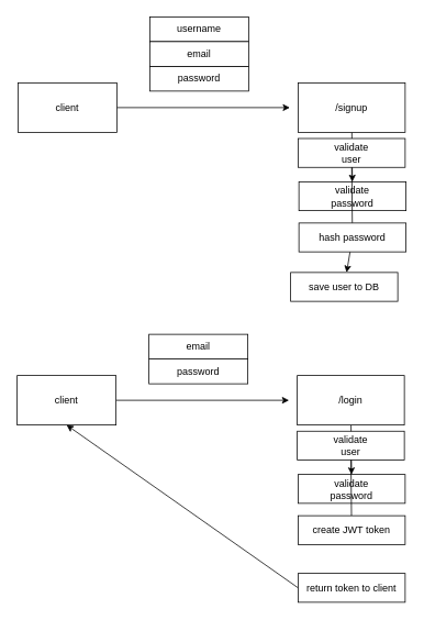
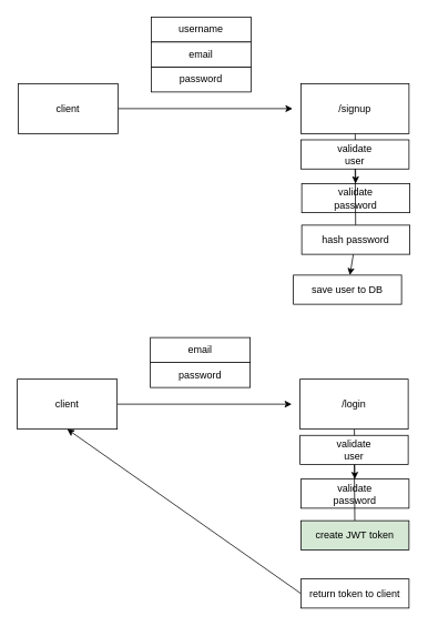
  <mxCell id="0" />
  <mxCell id="1" parent="0" />
  <mxCell id="2" style="edgeStyle=none;html=1;exitX=1;exitY=0.5;exitDx=0;exitDy=0;" edge="1" parent="1" source="3"><mxGeometry relative="1" as="geometry"><mxPoint x="351" y="130" as="targetPoint" /></mxGeometry></mxCell>
  <mxCell id="3" value="client" style="rounded=0;whiteSpace=wrap;html=1;" vertex="1" parent="1"><mxGeometry x="21" y="100" width="120" height="60" as="geometry" /></mxCell>
  <mxCell id="4" value="" style="edgeStyle=none;html=1;" edge="1" parent="1" source="5" target="11"><mxGeometry relative="1" as="geometry" /></mxCell>
  <mxCell id="5" value="/signup" style="rounded=0;whiteSpace=wrap;html=1;" vertex="1" parent="1"><mxGeometry x="361" y="100" width="130" height="60" as="geometry" /></mxCell>
  <mxCell id="6" value="username" style="rounded=0;whiteSpace=wrap;html=1;" vertex="1" parent="1"><mxGeometry x="181" y="20" width="120" height="30" as="geometry" /></mxCell>
  <mxCell id="7" value="password" style="rounded=0;whiteSpace=wrap;html=1;" vertex="1" parent="1"><mxGeometry x="181" y="80" width="120" height="30" as="geometry" /></mxCell>
  <mxCell id="8" value="email" style="rounded=0;whiteSpace=wrap;html=1;" vertex="1" parent="1"><mxGeometry x="181" y="50" width="120" height="30" as="geometry" /></mxCell>
  <mxCell id="9" value="" style="edgeStyle=none;html=1;startArrow=none;" edge="1" parent="1" source="15" target="12"><mxGeometry relative="1" as="geometry" /></mxCell>
  <mxCell id="10" value="validate&lt;br&gt;user" style="rounded=0;whiteSpace=wrap;html=1;" vertex="1" parent="1"><mxGeometry x="361" y="167.5" width="130" height="35" as="geometry" /></mxCell>
  <mxCell id="11" value="validate&lt;br&gt;password" style="rounded=0;whiteSpace=wrap;html=1;" vertex="1" parent="1"><mxGeometry x="362" y="220" width="130" height="35" as="geometry" /></mxCell>
  <mxCell id="12" value="save user to DB" style="rounded=0;whiteSpace=wrap;html=1;" vertex="1" parent="1"><mxGeometry x="352" y="330" width="130" height="35" as="geometry" /></mxCell>
  <mxCell id="13" value="" style="edgeStyle=none;html=1;endArrow=none;" edge="1" parent="1" source="10" target="15"><mxGeometry relative="1" as="geometry"><mxPoint x="426.101" y="202.5" as="sourcePoint" /><mxPoint x="426.899" y="340" as="targetPoint" /></mxGeometry></mxCell>
  <mxCell id="14" style="edgeStyle=none;html=1;" edge="1" parent="1"><mxGeometry relative="1" as="geometry"><mxPoint x="427" y="210" as="targetPoint" /><mxPoint x="427" y="210" as="sourcePoint" /></mxGeometry></mxCell>
  <mxCell id="15" value="hash password" style="rounded=0;whiteSpace=wrap;html=1;" vertex="1" parent="1"><mxGeometry x="362" y="270" width="130" height="35" as="geometry" /></mxCell>
  <mxCell id="16" value="&lt;span style=&quot;color: rgba(0, 0, 0, 0); font-family: monospace; font-size: 0px; text-align: start;&quot;&gt;%3CmxGraphModel%3E%3Croot%3E%3CmxCell%20id%3D%220%22%2F%3E%3CmxCell%20id%3D%221%22%20parent%3D%220%22%2F%3E%3CmxCell%20id%3D%222%22%20style%3D%22edgeStyle%3Dnone%3Bhtml%3D1%3BexitX%3D1%3BexitY%3D0.5%3BexitDx%3D0%3BexitDy%3D0%3B%22%20edge%3D%221%22%20source%3D%223%22%20parent%3D%221%22%3E%3CmxGeometry%20relative%3D%221%22%20as%3D%22geometry%22%3E%3CmxPoint%20x%3D%22390%22%20y%3D%22130%22%20as%3D%22targetPoint%22%2F%3E%3C%2FmxGeometry%3E%3C%2FmxCell%3E%3CmxCell%20id%3D%223%22%20value%3D%22client%22%20style%3D%22rounded%3D0%3BwhiteSpace%3Dwrap%3Bhtml%3D1%3B%22%20vertex%3D%221%22%20parent%3D%221%22%3E%3CmxGeometry%20x%3D%2260%22%20y%3D%22100%22%20width%3D%22120%22%20height%3D%2260%22%20as%3D%22geometry%22%2F%3E%3C%2FmxCell%3E%3CmxCell%20id%3D%224%22%20value%3D%22%22%20style%3D%22edgeStyle%3Dnone%3Bhtml%3D1%3B%22%20edge%3D%221%22%20source%3D%225%22%20target%3D%2211%22%20parent%3D%221%22%3E%3CmxGeometry%20relative%3D%221%22%20as%3D%22geometry%22%2F%3E%3C%2FmxCell%3E%3CmxCell%20id%3D%225%22%20value%3D%22%2Fsignup%22%20style%3D%22rounded%3D0%3BwhiteSpace%3Dwrap%3Bhtml%3D1%3B%22%20vertex%3D%221%22%20parent%3D%221%22%3E%3CmxGeometry%20x%3D%22400%22%20y%3D%22100%22%20width%3D%22130%22%20height%3D%2260%22%20as%3D%22geometry%22%2F%3E%3C%2FmxCell%3E%3CmxCell%20id%3D%226%22%20value%3D%22username%22%20style%3D%22rounded%3D0%3BwhiteSpace%3Dwrap%3Bhtml%3D1%3B%22%20vertex%3D%221%22%20parent%3D%221%22%3E%3CmxGeometry%20x%3D%22220%22%20y%3D%2220%22%20width%3D%22120%22%20height%3D%2230%22%20as%3D%22geometry%22%2F%3E%3C%2FmxCell%3E%3CmxCell%20id%3D%227%22%20value%3D%22password%22%20style%3D%22rounded%3D0%3BwhiteSpace%3Dwrap%3Bhtml%3D1%3B%22%20vertex%3D%221%22%20parent%3D%221%22%3E%3CmxGeometry%20x%3D%22220%22%20y%3D%2280%22%20width%3D%22120%22%20height%3D%2230%22%20as%3D%22geometry%22%2F%3E%3C%2FmxCell%3E%3CmxCell%20id%3D%228%22%20value%3D%22email%22%20style%3D%22rounded%3D0%3BwhiteSpace%3Dwrap%3Bhtml%3D1%3B%22%20vertex%3D%221%22%20parent%3D%221%22%3E%3CmxGeometry%20x%3D%22220%22%20y%3D%2250%22%20width%3D%22120%22%20height%3D%2230%22%20as%3D%22geometry%22%2F%3E%3C%2FmxCell%3E%3CmxCell%20id%3D%229%22%20value%3D%22%22%20style%3D%22edgeStyle%3Dnone%3Bhtml%3D1%3BstartArrow%3Dnone%3B%22%20edge%3D%221%22%20source%3D%2214%22%20target%3D%2212%22%20parent%3D%221%22%3E%3CmxGeometry%20relative%3D%221%22%20as%3D%22geometry%22%2F%3E%3C%2FmxCell%3E%3CmxCell%20id%3D%2210%22%20value%3D%22validate%26lt%3Bbr%26gt%3Buser%22%20style%3D%22rounded%3D0%3BwhiteSpace%3Dwrap%3Bhtml%3D1%3B%22%20vertex%3D%221%22%20parent%3D%221%22%3E%3CmxGeometry%20x%3D%22400%22%20y%3D%22167.5%22%20width%3D%22130%22%20height%3D%2235%22%20as%3D%22geometry%22%2F%3E%3C%2FmxCell%3E%3CmxCell%20id%3D%2211%22%20value%3D%22validate%26lt%3Bbr%26gt%3Bpassword%22%20style%3D%22rounded%3D0%3BwhiteSpace%3Dwrap%3Bhtml%3D1%3B%22%20vertex%3D%221%22%20parent%3D%221%22%3E%3CmxGeometry%20x%3D%22401%22%20y%3D%22220%22%20width%3D%22130%22%20height%3D%2235%22%20as%3D%22geometry%22%2F%3E%3C%2FmxCell%3E%3CmxCell%20id%3D%2212%22%20value%3D%22save%20user%20to%20DB%22%20style%3D%22rounded%3D0%3BwhiteSpace%3Dwrap%3Bhtml%3D1%3B%22%20vertex%3D%221%22%20parent%3D%221%22%3E%3CmxGeometry%20x%3D%22401%22%20y%3D%22340%22%20width%3D%22130%22%20height%3D%2235%22%20as%3D%22geometry%22%2F%3E%3C%2FmxCell%3E%3CmxCell%20id%3D%2213%22%20value%3D%22%22%20style%3D%22edgeStyle%3Dnone%3Bhtml%3D1%3BendArrow%3Dnone%3B%22%20edge%3D%221%22%20source%3D%2210%22%20target%3D%2214%22%20parent%3D%221%22%3E%3CmxGeometry%20relative%3D%221%22%20as%3D%22geometry%22%3E%3CmxPoint%20x%3D%22465.101%22%20y%3D%22202.5%22%20as%3D%22sourcePoint%22%2F%3E%3CmxPoint%20x%3D%22465.899%22%20y%3D%22340%22%20as%3D%22targetPoint%22%2F%3E%3C%2FmxGeometry%3E%3C%2FmxCell%3E%3CmxCell%20id%3D%2214%22%20value%3D%22hash%20password%22%20style%3D%22rounded%3D0%3BwhiteSpace%3Dwrap%3Bhtml%3D1%3B%22%20vertex%3D%221%22%20parent%3D%221%22%3E%3CmxGeometry%20x%3D%22401%22%20y%3D%22270%22%20width%3D%22130%22%20height%3D%2235%22%20as%3D%22geometry%22%2F%3E%3C%2FmxCell%3E%3C%2Froot%3E%3C%2FmxGraphModel%3E&lt;/span&gt;" style="text;html=1;align=center;verticalAlign=middle;resizable=0;points=[];autosize=1;strokeColor=none;fillColor=none;" vertex="1" parent="1"><mxGeometry x="91" y="555" width="20" height="30" as="geometry" /></mxCell>
  <mxCell id="17" style="edgeStyle=none;html=1;exitX=1;exitY=0.5;exitDx=0;exitDy=0;" edge="1" parent="1" source="18"><mxGeometry relative="1" as="geometry"><mxPoint x="350" y="485" as="targetPoint" /></mxGeometry></mxCell>
  <mxCell id="18" value="client" style="rounded=0;whiteSpace=wrap;html=1;" vertex="1" parent="1"><mxGeometry x="20" y="455" width="120" height="60" as="geometry" /></mxCell>
  <mxCell id="19" value="" style="edgeStyle=none;html=1;" edge="1" parent="1" source="20" target="24"><mxGeometry relative="1" as="geometry" /></mxCell>
  <mxCell id="20" value="/login" style="rounded=0;whiteSpace=wrap;html=1;" vertex="1" parent="1"><mxGeometry x="360" y="455" width="130" height="60" as="geometry" /></mxCell>
  <mxCell id="21" value="password" style="rounded=0;whiteSpace=wrap;html=1;" vertex="1" parent="1"><mxGeometry x="180" y="435" width="120" height="30" as="geometry" /></mxCell>
  <mxCell id="22" value="email" style="rounded=0;whiteSpace=wrap;html=1;" vertex="1" parent="1"><mxGeometry x="180" y="405" width="120" height="30" as="geometry" /></mxCell>
  <mxCell id="23" value="validate&lt;br&gt;user" style="rounded=0;whiteSpace=wrap;html=1;" vertex="1" parent="1"><mxGeometry x="360" y="522.5" width="130" height="35" as="geometry" /></mxCell>
  <mxCell id="24" value="validate&lt;br&gt;password" style="rounded=0;whiteSpace=wrap;html=1;" vertex="1" parent="1"><mxGeometry x="361" y="575" width="130" height="35" as="geometry" /></mxCell>
  <mxCell id="25" style="edgeStyle=none;html=1;exitX=0;exitY=0.5;exitDx=0;exitDy=0;entryX=0.5;entryY=1;entryDx=0;entryDy=0;" edge="1" parent="1" source="26" target="18"><mxGeometry relative="1" as="geometry" /></mxCell>
  <mxCell id="26" value="return token to client" style="rounded=0;whiteSpace=wrap;html=1;" vertex="1" parent="1"><mxGeometry x="361" y="695" width="130" height="35" as="geometry" /></mxCell>
  <mxCell id="27" value="" style="edgeStyle=none;html=1;endArrow=none;" edge="1" parent="1" source="23" target="28"><mxGeometry relative="1" as="geometry"><mxPoint x="425.101" y="557.5" as="sourcePoint" /><mxPoint x="425.899" y="695" as="targetPoint" /></mxGeometry></mxCell>
- <mxCell id="28" value="create JWT token" style="rounded=0;whiteSpace=wrap;html=1;" vertex="1" parent="1"><mxGeometry x="361" y="625" width="130" height="35" as="geometry" /></mxCell>
+ <mxCell id="28" value="create JWT token" style="rounded=0;whiteSpace=wrap;html=1;fillColor=#d5e8d4;" vertex="1" parent="1"><mxGeometry x="361" y="625" width="130" height="35" as="geometry" /></mxCell>
